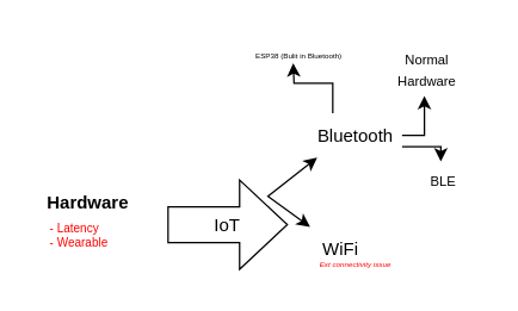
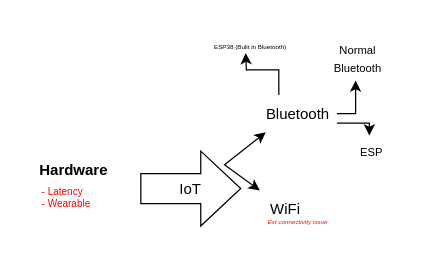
  <mxCell id="0" />
  <mxCell id="1" parent="0" />
  <mxCell id="2" value="Hardware" style="text;html=1;align=center;verticalAlign=middle;whiteSpace=wrap;rounded=0;fontStyle=1" vertex="1" parent="1"><mxGeometry x="20" y="119" width="77" height="33" as="geometry" /></mxCell>
  <mxCell id="3" value="IoT" style="shape=singleArrow;whiteSpace=wrap;html=1;arrowWidth=0.4;arrowSize=0.4;" vertex="1" parent="1"><mxGeometry x="112" y="120.5" width="80" height="60" as="geometry" /></mxCell>
  <mxCell id="4" style="edgeStyle=orthogonalEdgeStyle;rounded=0;orthogonalLoop=1;jettySize=auto;html=1;exitX=1;exitY=0.5;exitDx=0;exitDy=0;" edge="1" parent="1" source="7"><mxGeometry relative="1" as="geometry"><mxPoint x="284" y="64" as="targetPoint" /></mxGeometry></mxCell>
  <mxCell id="5" style="edgeStyle=orthogonalEdgeStyle;rounded=0;orthogonalLoop=1;jettySize=auto;html=1;exitX=1;exitY=0.75;exitDx=0;exitDy=0;" edge="1" parent="1" source="7"><mxGeometry relative="1" as="geometry"><mxPoint x="295" y="108" as="targetPoint" /></mxGeometry></mxCell>
  <mxCell id="6" style="edgeStyle=orthogonalEdgeStyle;rounded=0;orthogonalLoop=1;jettySize=auto;html=1;exitX=0.25;exitY=0;exitDx=0;exitDy=0;" edge="1" parent="1" source="7"><mxGeometry relative="1" as="geometry"><mxPoint x="196" y="42" as="targetPoint" /></mxGeometry></mxCell>
  <mxCell id="7" value="Bluetooth" style="text;html=1;align=center;verticalAlign=middle;whiteSpace=wrap;rounded=0;" vertex="1" parent="1"><mxGeometry x="207" y="75.5" width="62" height="30" as="geometry" /></mxCell>
  <mxCell id="8" value="WiFi" style="text;html=1;align=center;verticalAlign=middle;whiteSpace=wrap;rounded=0;" vertex="1" parent="1"><mxGeometry x="198" y="152" width="60" height="30" as="geometry" /></mxCell>
  <mxCell id="9" value="" style="endArrow=classic;startArrow=classic;html=1;rounded=0;entryX=0;entryY=0.5;entryDx=0;entryDy=0;" edge="1" parent="1" source="8"><mxGeometry width="50" height="50" relative="1" as="geometry"><mxPoint x="203" y="168.5" as="sourcePoint" /><mxPoint x="212" y="105.5" as="targetPoint" /><Array as="points"><mxPoint x="179" y="131.5" /></Array></mxGeometry></mxCell>
  <mxCell id="10" value="&lt;p style=&quot;line-height: 40%;&quot;&gt;&lt;font color=&quot;#ff0000&quot; style=&quot;font-size: 5px;&quot;&gt;&lt;i&gt;Ext connectivity issue&lt;/i&gt;&lt;/font&gt;&lt;/p&gt;" style="text;html=1;align=center;verticalAlign=middle;whiteSpace=wrap;rounded=0;" vertex="1" parent="1"><mxGeometry x="198.25" y="165.5" width="79.5" height="21.5" as="geometry" /></mxCell>
- <mxCell id="11" value="&lt;font style=&quot;font-size: 9px;&quot;&gt;Normal Hardware&lt;/font&gt;" style="text;html=1;align=center;verticalAlign=middle;whiteSpace=wrap;rounded=0;" vertex="1" parent="1"><mxGeometry x="258" y="31" width="56" height="30" as="geometry" /></mxCell>
- <mxCell id="12" value="&lt;font style=&quot;font-size: 9px;&quot;&gt;BLE&lt;/font&gt;" style="text;html=1;align=center;verticalAlign=middle;whiteSpace=wrap;rounded=0;" vertex="1" parent="1"><mxGeometry x="269" y="105.5" width="56" height="30" as="geometry" /></mxCell>
+ <mxCell id="11" value="&lt;font style=&quot;font-size: 9px;&quot;&gt;Normal Bluetooth&lt;/font&gt;" style="text;html=1;align=center;verticalAlign=middle;whiteSpace=wrap;rounded=0;" vertex="1" parent="1"><mxGeometry x="258" y="31" width="56" height="30" as="geometry" /></mxCell>
+ <mxCell id="12" value="&lt;font style=&quot;font-size: 9px;&quot;&gt;ESP&lt;/font&gt;" style="text;html=1;align=center;verticalAlign=middle;whiteSpace=wrap;rounded=0;" vertex="1" parent="1"><mxGeometry x="269" y="105.5" width="56" height="30" as="geometry" /></mxCell>
  <mxCell id="13" value="&lt;font style=&quot;font-size: 5px;&quot;&gt;ESP38 (Bulit in Bluetooth)&lt;/font&gt;" style="text;html=1;align=center;verticalAlign=middle;whiteSpace=wrap;rounded=0;" vertex="1" parent="1"><mxGeometry x="163" y="20" width="74" height="30" as="geometry" /></mxCell>
  <mxCell id="14" value="&lt;font color=&quot;#fe0101&quot; style=&quot;font-size: 8px;&quot;&gt;- Latency&lt;/font&gt;&lt;div style=&quot;font-size: 8px;&quot;&gt;&lt;font color=&quot;#fe0101&quot; style=&quot;font-size: 8px;&quot;&gt;- Wearable&lt;/font&gt;&lt;/div&gt;" style="text;html=1;align=left;verticalAlign=middle;whiteSpace=wrap;rounded=0;" vertex="1" parent="1"><mxGeometry x="31" y="146.5" width="66" height="19" as="geometry" /></mxCell>
